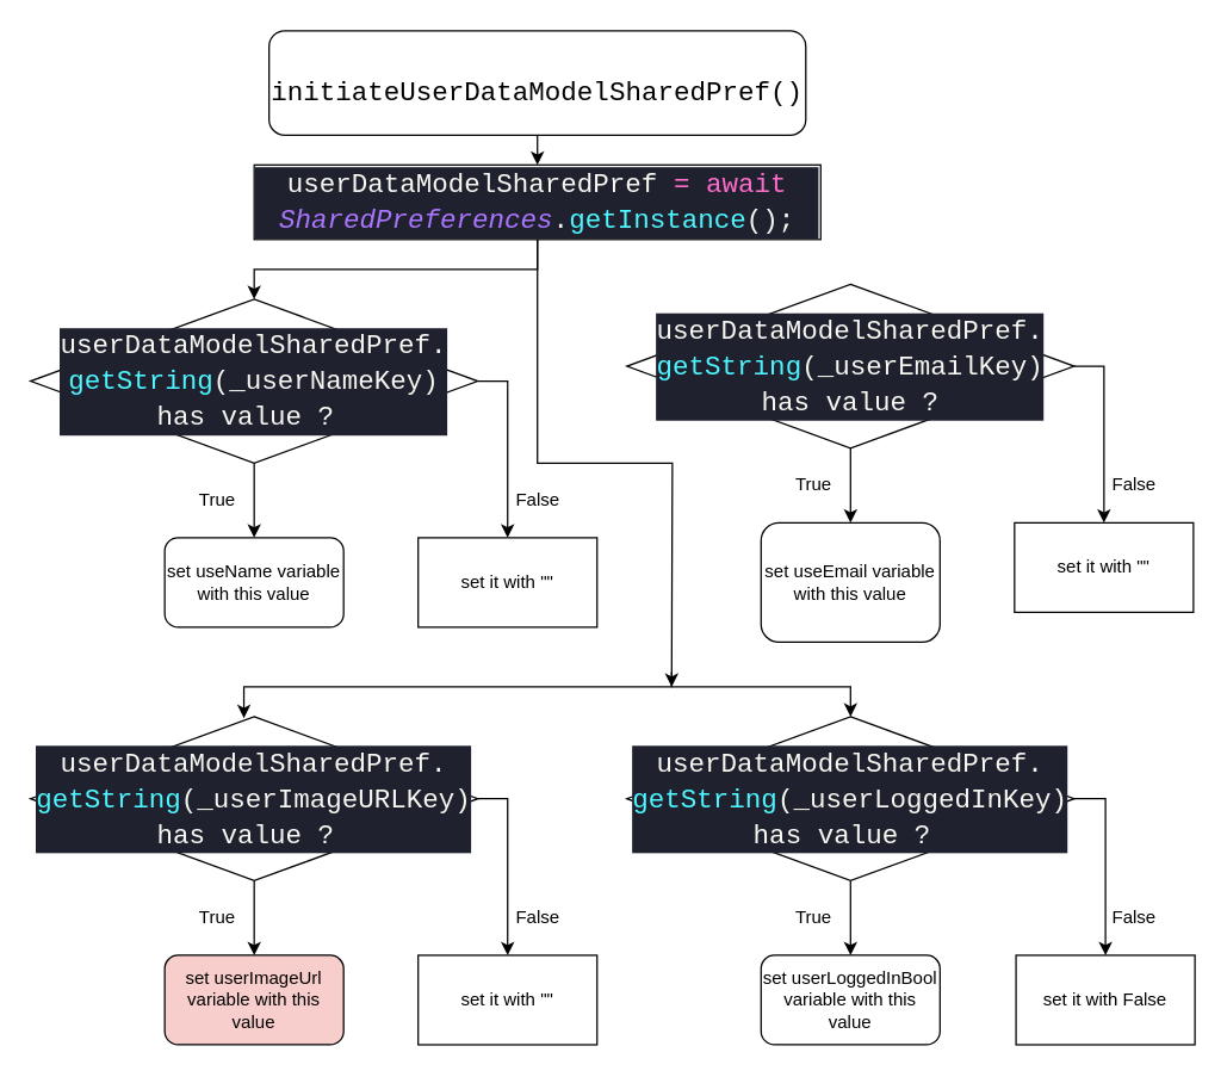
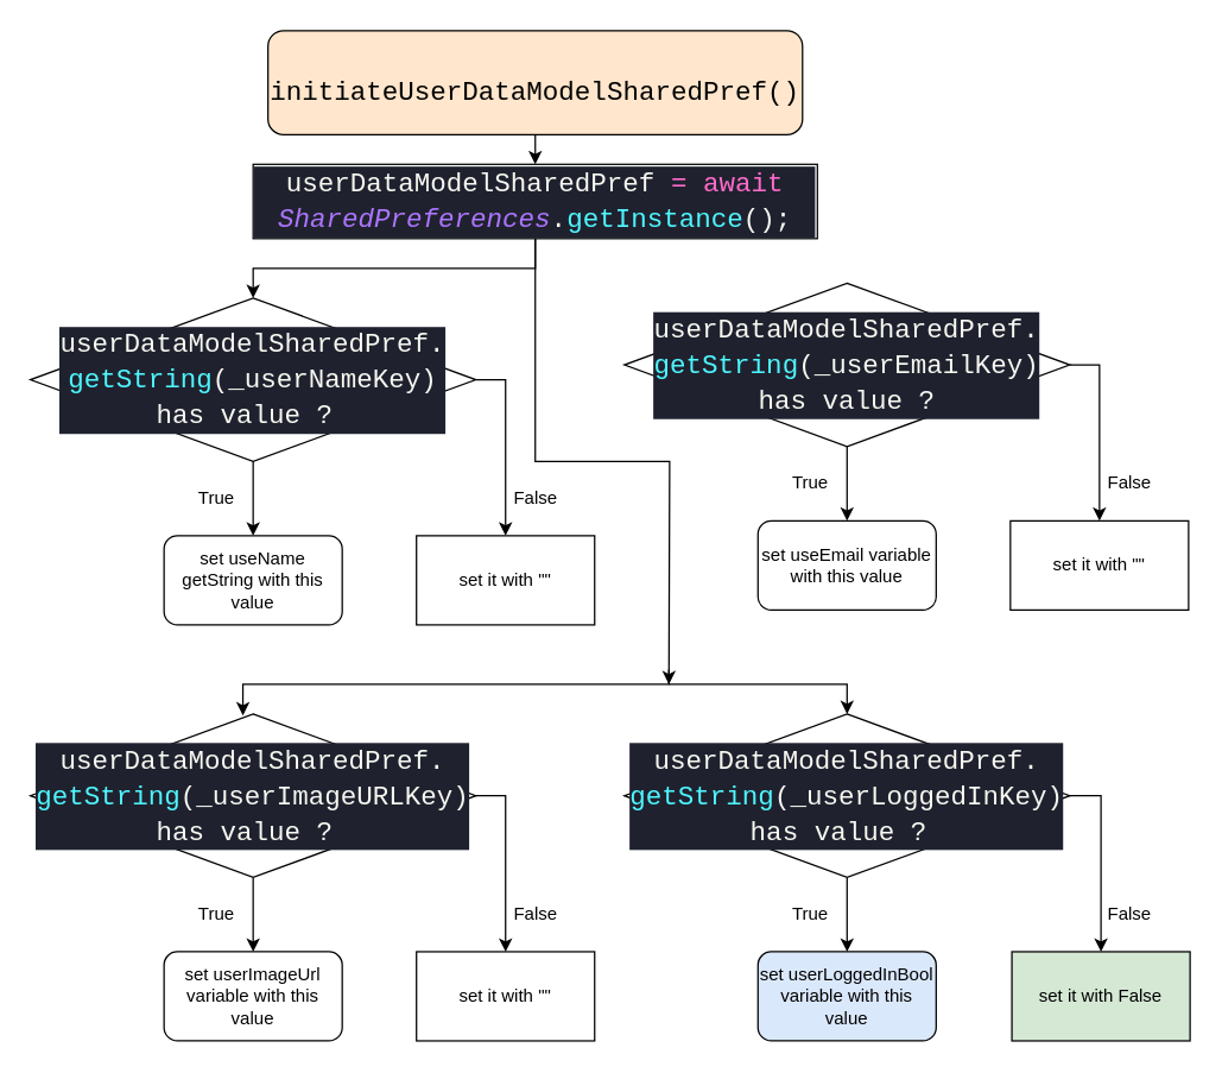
  <mxCell id="0" />
  <mxCell id="1" parent="0" />
  <mxCell id="2" value="" style="edgeStyle=orthogonalEdgeStyle;rounded=0;orthogonalLoop=1;jettySize=auto;html=1;fontColor=#000000;" edge="1" parent="1" source="3"><mxGeometry relative="1" as="geometry"><mxPoint x="360" y="110" as="targetPoint" /></mxGeometry></mxCell>
- <mxCell id="3" value="&lt;br&gt;&lt;font face=&quot;Consolas, Courier New, monospace&quot;&gt;&lt;span style=&quot;font-size: 18px;&quot;&gt;initiateUserDataModelSharedPref()&lt;br&gt;&lt;/span&gt;&lt;/font&gt;" style="rounded=1;whiteSpace=wrap;html=1;" vertex="1" parent="1"><mxGeometry x="180" y="20" width="360" height="70" as="geometry" /></mxCell>
+ <mxCell id="3" value="&lt;br&gt;&lt;font face=&quot;Consolas, Courier New, monospace&quot;&gt;&lt;span style=&quot;font-size: 18px;&quot;&gt;initiateUserDataModelSharedPref()&lt;br&gt;&lt;/span&gt;&lt;/font&gt;" style="rounded=1;whiteSpace=wrap;html=1;fillColor=#ffe6cc;" vertex="1" parent="1"><mxGeometry x="180" y="20" width="360" height="70" as="geometry" /></mxCell>
  <mxCell id="4" value="" style="edgeStyle=orthogonalEdgeStyle;rounded=0;orthogonalLoop=1;jettySize=auto;html=1;fontColor=#000000;" edge="1" parent="1" source="6" target="9"><mxGeometry relative="1" as="geometry" /></mxCell>
  <mxCell id="5" style="edgeStyle=orthogonalEdgeStyle;rounded=0;orthogonalLoop=1;jettySize=auto;html=1;fontColor=#000000;" edge="1" parent="1" source="6"><mxGeometry relative="1" as="geometry"><mxPoint x="450" y="460" as="targetPoint" /></mxGeometry></mxCell>
  <mxCell id="6" value="&lt;div style=&quot;color: rgb(248, 248, 242); background-color: rgb(31, 34, 46); font-family: Consolas, &amp;quot;Courier New&amp;quot;, monospace; font-size: 18px; line-height: 24px;&quot;&gt;userDataModelSharedPref &lt;span style=&quot;color: #ff6bcb;&quot;&gt;=&lt;/span&gt; &lt;span style=&quot;color: #ff6bcb;&quot;&gt;await&lt;/span&gt; &lt;span style=&quot;color: #ac75ff;font-style: italic;&quot;&gt;SharedPreferences&lt;/span&gt;.&lt;span style=&quot;color: #4ef6ff;&quot;&gt;getInstance&lt;/span&gt;();&lt;/div&gt;" style="whiteSpace=wrap;html=1;fontColor=#000000;" vertex="1" parent="1"><mxGeometry x="170" y="110" width="380" height="50" as="geometry" /></mxCell>
  <mxCell id="7" value="" style="edgeStyle=orthogonalEdgeStyle;rounded=0;orthogonalLoop=1;jettySize=auto;html=1;fontColor=#000000;" edge="1" parent="1" source="9" target="10"><mxGeometry relative="1" as="geometry" /></mxCell>
  <mxCell id="8" value="" style="edgeStyle=orthogonalEdgeStyle;rounded=0;orthogonalLoop=1;jettySize=auto;html=1;fontColor=#000000;exitX=1;exitY=0.5;exitDx=0;exitDy=0;" edge="1" parent="1" source="9" target="12"><mxGeometry relative="1" as="geometry" /></mxCell>
  <mxCell id="9" value="&lt;div style=&quot;color: rgb(248, 248, 242); background-color: rgb(31, 34, 46); font-family: Consolas, &amp;quot;Courier New&amp;quot;, monospace; font-size: 18px; line-height: 24px;&quot;&gt;userDataModelSharedPref.&lt;br&gt;&lt;span style=&quot;color: #4ef6ff;&quot;&gt;getString&lt;/span&gt;(_userNameKey) &lt;br&gt;has value ?&amp;nbsp;&lt;/div&gt;" style="rhombus;whiteSpace=wrap;html=1;fontColor=#000000;" vertex="1" parent="1"><mxGeometry x="20" y="200" width="300" height="110" as="geometry" /></mxCell>
- <mxCell id="10" value="set useName variable with this value" style="rounded=1;whiteSpace=wrap;html=1;fontColor=#000000;" vertex="1" parent="1"><mxGeometry x="110" y="360" width="120" height="60" as="geometry" /></mxCell>
+ <mxCell id="10" value="set useName getString with this value" style="rounded=1;whiteSpace=wrap;html=1;fontColor=#000000;" vertex="1" parent="1"><mxGeometry x="110" y="360" width="120" height="60" as="geometry" /></mxCell>
  <mxCell id="11" value="True" style="text;html=1;align=center;verticalAlign=middle;resizable=0;points=[];autosize=1;strokeColor=none;fillColor=none;fontColor=#000000;" vertex="1" parent="1"><mxGeometry x="120" y="320" width="50" height="30" as="geometry" /></mxCell>
  <mxCell id="12" value="set it with &quot;&quot;" style="whiteSpace=wrap;html=1;fontColor=#000000;" vertex="1" parent="1"><mxGeometry x="280" y="360" width="120" height="60" as="geometry" /></mxCell>
  <mxCell id="13" value="False" style="text;html=1;align=center;verticalAlign=middle;resizable=0;points=[];autosize=1;strokeColor=none;fillColor=none;fontColor=#000000;" vertex="1" parent="1"><mxGeometry x="335" y="320" width="50" height="30" as="geometry" /></mxCell>
  <mxCell id="14" value="" style="edgeStyle=orthogonalEdgeStyle;rounded=0;orthogonalLoop=1;jettySize=auto;html=1;fontColor=#000000;" edge="1" parent="1" source="16" target="17"><mxGeometry relative="1" as="geometry" /></mxCell>
  <mxCell id="15" value="" style="edgeStyle=orthogonalEdgeStyle;rounded=0;orthogonalLoop=1;jettySize=auto;html=1;fontColor=#000000;exitX=1;exitY=0.5;exitDx=0;exitDy=0;" edge="1" parent="1" source="16" target="19"><mxGeometry relative="1" as="geometry" /></mxCell>
  <mxCell id="16" value="&lt;div style=&quot;color: rgb(248, 248, 242); background-color: rgb(31, 34, 46); font-family: Consolas, &amp;quot;Courier New&amp;quot;, monospace; font-size: 18px; line-height: 24px;&quot;&gt;&lt;div style=&quot;line-height: 24px;&quot;&gt;userDataModelSharedPref.&lt;br&gt;&lt;span style=&quot;color: #4ef6ff;&quot;&gt;getString&lt;/span&gt;(&lt;span style=&quot;&quot;&gt;_userEmailKey&lt;/span&gt;)&lt;br&gt;has value ?&lt;/div&gt;&lt;/div&gt;" style="rhombus;whiteSpace=wrap;html=1;fontColor=#000000;" vertex="1" parent="1"><mxGeometry x="420" y="190" width="300" height="110" as="geometry" /></mxCell>
- <mxCell id="17" value="set useEmail variable with this value" style="rounded=1;whiteSpace=wrap;html=1;fontColor=#000000;" vertex="1" parent="1"><mxGeometry x="510" y="350" width="120" height="80" as="geometry" /></mxCell>
+ <mxCell id="17" value="set useEmail variable with this value" style="rounded=1;whiteSpace=wrap;html=1;fontColor=#000000;" vertex="1" parent="1"><mxGeometry x="510" y="350" width="120" height="60" as="geometry" /></mxCell>
  <mxCell id="18" value="True" style="text;html=1;align=center;verticalAlign=middle;resizable=0;points=[];autosize=1;strokeColor=none;fillColor=none;fontColor=#000000;" vertex="1" parent="1"><mxGeometry x="520" y="310" width="50" height="30" as="geometry" /></mxCell>
  <mxCell id="19" value="set it with &quot;&quot;" style="whiteSpace=wrap;html=1;fontColor=#000000;" vertex="1" parent="1"><mxGeometry x="680" y="350" width="120" height="60" as="geometry" /></mxCell>
  <mxCell id="20" value="False" style="text;html=1;align=center;verticalAlign=middle;resizable=0;points=[];autosize=1;strokeColor=none;fillColor=none;fontColor=#000000;" vertex="1" parent="1"><mxGeometry x="735" y="310" width="50" height="30" as="geometry" /></mxCell>
  <mxCell id="21" value="" style="edgeStyle=orthogonalEdgeStyle;rounded=0;orthogonalLoop=1;jettySize=auto;html=1;fontColor=#000000;" edge="1" parent="1" source="23" target="24"><mxGeometry relative="1" as="geometry" /></mxCell>
  <mxCell id="22" value="" style="edgeStyle=orthogonalEdgeStyle;rounded=0;orthogonalLoop=1;jettySize=auto;html=1;fontColor=#000000;exitX=1;exitY=0.5;exitDx=0;exitDy=0;" edge="1" parent="1" source="23" target="26"><mxGeometry relative="1" as="geometry" /></mxCell>
  <mxCell id="23" value="&lt;div style=&quot;color: rgb(248, 248, 242); background-color: rgb(31, 34, 46); font-family: Consolas, &amp;quot;Courier New&amp;quot;, monospace; font-size: 18px; line-height: 24px;&quot;&gt;userDataModelSharedPref.&lt;br&gt;&lt;span style=&quot;color: #4ef6ff;&quot;&gt;getString&lt;/span&gt;(&lt;span style=&quot;&quot;&gt;_userImageURLKey&lt;/span&gt;)&lt;br&gt;has value ?&amp;nbsp;&lt;/div&gt;" style="rhombus;whiteSpace=wrap;html=1;fontColor=#000000;" vertex="1" parent="1"><mxGeometry x="20" y="480" width="300" height="110" as="geometry" /></mxCell>
- <mxCell id="24" value="set userImageUrl variable with this value" style="rounded=1;whiteSpace=wrap;html=1;fontColor=#000000;fillColor=#f8cecc;" vertex="1" parent="1"><mxGeometry x="110" y="640" width="120" height="60" as="geometry" /></mxCell>
+ <mxCell id="24" value="set userImageUrl variable with this value" style="rounded=1;whiteSpace=wrap;html=1;fontColor=#000000;" vertex="1" parent="1"><mxGeometry x="110" y="640" width="120" height="60" as="geometry" /></mxCell>
  <mxCell id="25" value="True" style="text;html=1;align=center;verticalAlign=middle;resizable=0;points=[];autosize=1;strokeColor=none;fillColor=none;fontColor=#000000;" vertex="1" parent="1"><mxGeometry x="120" y="600" width="50" height="30" as="geometry" /></mxCell>
  <mxCell id="26" value="set it with &quot;&quot;" style="whiteSpace=wrap;html=1;fontColor=#000000;" vertex="1" parent="1"><mxGeometry x="280" y="640" width="120" height="60" as="geometry" /></mxCell>
  <mxCell id="27" value="False" style="text;html=1;align=center;verticalAlign=middle;resizable=0;points=[];autosize=1;strokeColor=none;fillColor=none;fontColor=#000000;" vertex="1" parent="1"><mxGeometry x="335" y="600" width="50" height="30" as="geometry" /></mxCell>
  <mxCell id="28" value="" style="edgeStyle=orthogonalEdgeStyle;rounded=0;orthogonalLoop=1;jettySize=auto;html=1;fontColor=#000000;" edge="1" parent="1" source="30" target="31"><mxGeometry relative="1" as="geometry" /></mxCell>
  <mxCell id="29" value="" style="edgeStyle=orthogonalEdgeStyle;rounded=0;orthogonalLoop=1;jettySize=auto;html=1;fontColor=#000000;exitX=1;exitY=0.5;exitDx=0;exitDy=0;" edge="1" parent="1" source="30" target="33"><mxGeometry relative="1" as="geometry" /></mxCell>
  <mxCell id="30" value="&lt;div style=&quot;color: rgb(248, 248, 242); background-color: rgb(31, 34, 46); font-family: Consolas, &amp;quot;Courier New&amp;quot;, monospace; font-size: 18px; line-height: 24px;&quot;&gt;userDataModelSharedPref.&lt;br&gt;&lt;span style=&quot;color: #4ef6ff;&quot;&gt;getString&lt;/span&gt;(&lt;span style=&quot;&quot;&gt;_userLoggedInKey&lt;/span&gt;)&lt;br&gt;has value ?&amp;nbsp;&lt;/div&gt;" style="rhombus;whiteSpace=wrap;html=1;fontColor=#000000;" vertex="1" parent="1"><mxGeometry x="420" y="480" width="300" height="110" as="geometry" /></mxCell>
- <mxCell id="31" value="set userLoggedInBool variable with this value" style="rounded=1;whiteSpace=wrap;html=1;fontColor=#000000;" vertex="1" parent="1"><mxGeometry x="510" y="640" width="120" height="60" as="geometry" /></mxCell>
+ <mxCell id="31" value="set userLoggedInBool variable with this value" style="rounded=1;whiteSpace=wrap;html=1;fontColor=#000000;fillColor=#dae8fc;" vertex="1" parent="1"><mxGeometry x="510" y="640" width="120" height="60" as="geometry" /></mxCell>
  <mxCell id="32" value="True" style="text;html=1;align=center;verticalAlign=middle;resizable=0;points=[];autosize=1;strokeColor=none;fillColor=none;fontColor=#000000;" vertex="1" parent="1"><mxGeometry x="520" y="600" width="50" height="30" as="geometry" /></mxCell>
- <mxCell id="33" value="set it with False" style="whiteSpace=wrap;html=1;fontColor=#000000;" vertex="1" parent="1"><mxGeometry x="681" y="640" width="120" height="60" as="geometry" /></mxCell>
+ <mxCell id="33" value="set it with False" style="whiteSpace=wrap;html=1;fontColor=#000000;fillColor=#d5e8d4;" vertex="1" parent="1"><mxGeometry x="681" y="640" width="120" height="60" as="geometry" /></mxCell>
  <mxCell id="34" value="False" style="text;html=1;align=center;verticalAlign=middle;resizable=0;points=[];autosize=1;strokeColor=none;fillColor=none;fontColor=#000000;" vertex="1" parent="1"><mxGeometry x="735" y="600" width="50" height="30" as="geometry" /></mxCell>
  <mxCell id="35" style="edgeStyle=orthogonalEdgeStyle;rounded=0;orthogonalLoop=1;jettySize=auto;html=1;fontColor=#000000;entryX=0.5;entryY=0;entryDx=0;entryDy=0;" edge="1" parent="1" target="30"><mxGeometry relative="1" as="geometry"><mxPoint x="460" y="470" as="targetPoint" /><mxPoint x="450" y="460" as="sourcePoint" /><Array as="points"><mxPoint x="450" y="460" /><mxPoint x="570" y="460" /></Array></mxGeometry></mxCell>
  <mxCell id="36" style="edgeStyle=orthogonalEdgeStyle;rounded=0;orthogonalLoop=1;jettySize=auto;html=1;fontColor=#000000;entryX=0.477;entryY=0.009;entryDx=0;entryDy=0;entryPerimeter=0;" edge="1" parent="1" target="23"><mxGeometry relative="1" as="geometry"><mxPoint x="580" y="490" as="targetPoint" /><mxPoint x="450" y="450" as="sourcePoint" /><Array as="points"><mxPoint x="450" y="460" /><mxPoint x="163" y="460" /></Array></mxGeometry></mxCell>
